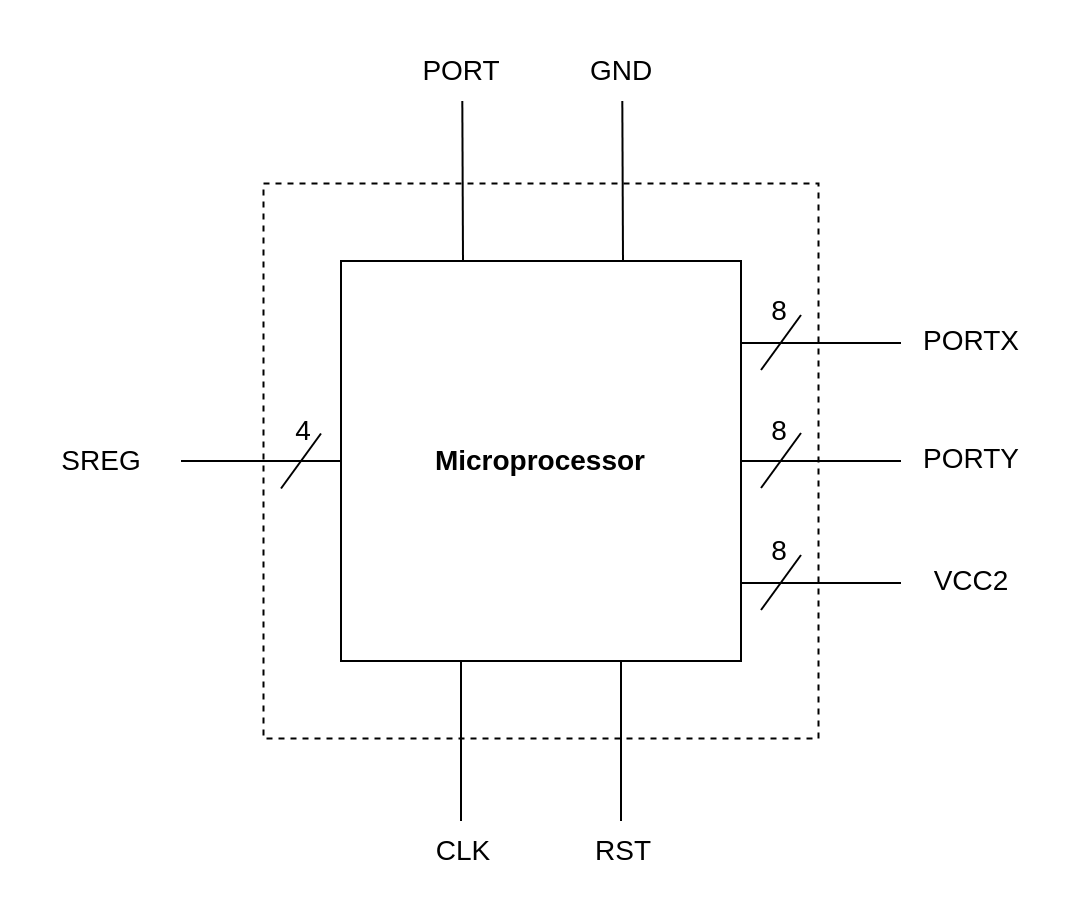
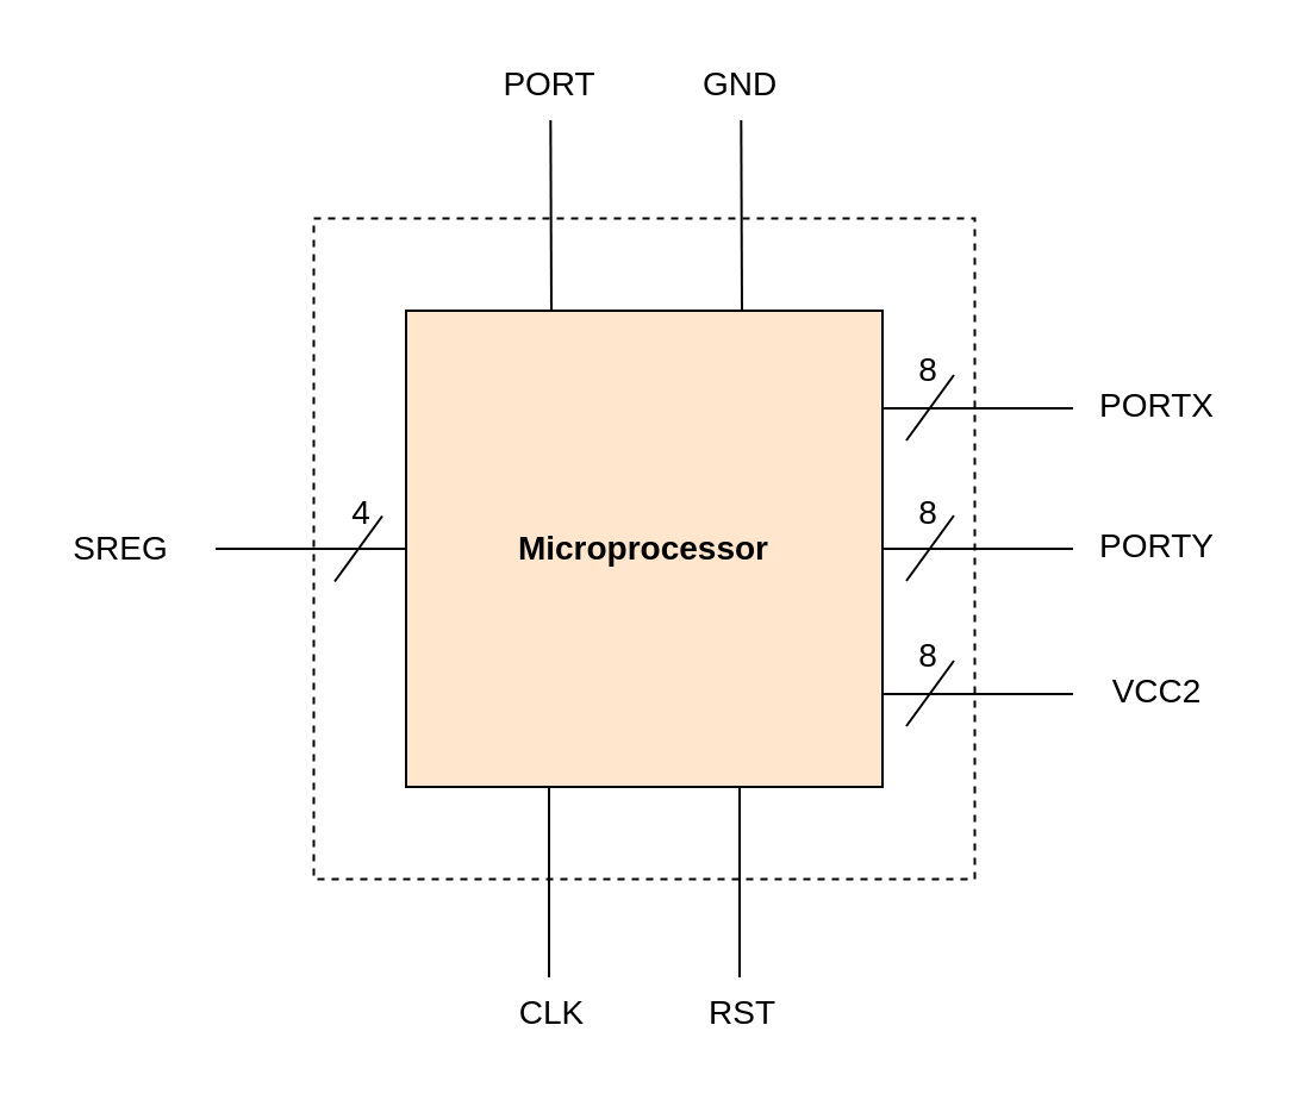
  <mxCell id="0" />
  <mxCell id="1" parent="0" />
  <mxCell id="2" value="" style="whiteSpace=wrap;html=1;aspect=fixed;fontSize=14;fillColor=none;dashed=1;" parent="1" vertex="1"><mxGeometry x="131.25" y="91.25" width="277.5" height="277.5" as="geometry" /></mxCell>
  <mxCell id="3" value="" style="endArrow=none;html=1;rounded=0;fontSize=14;" parent="1" edge="1"><mxGeometry width="50" height="50" relative="1" as="geometry"><mxPoint x="230" y="410" as="sourcePoint" /><mxPoint x="230" y="320" as="targetPoint" /></mxGeometry></mxCell>
  <mxCell id="4" value="" style="endArrow=none;html=1;rounded=0;fontSize=14;" parent="1" edge="1"><mxGeometry width="50" height="50" relative="1" as="geometry"><mxPoint x="310" y="410" as="sourcePoint" /><mxPoint x="310" y="320" as="targetPoint" /></mxGeometry></mxCell>
  <mxCell id="5" value="" style="endArrow=none;html=1;rounded=0;fontSize=14;entryX=0;entryY=0.5;entryDx=0;entryDy=0;" parent="1" target="6" edge="1"><mxGeometry width="50" height="50" relative="1" as="geometry"><mxPoint x="90" y="230" as="sourcePoint" /><mxPoint x="60" y="170" as="targetPoint" /></mxGeometry></mxCell>
- <mxCell id="6" value="&lt;b&gt;&lt;font style=&quot;font-size: 14px;&quot;&gt;Microprocessor&lt;/font&gt;&lt;/b&gt;" style="whiteSpace=wrap;html=1;aspect=fixed;" parent="1" vertex="1"><mxGeometry x="170" y="130" width="200" height="200" as="geometry" /></mxCell>
+ <mxCell id="6" value="&lt;b&gt;&lt;font style=&quot;font-size: 14px;&quot;&gt;Microprocessor&lt;/font&gt;&lt;/b&gt;" style="whiteSpace=wrap;html=1;aspect=fixed;fillColor=#ffe6cc;" parent="1" vertex="1"><mxGeometry x="170" y="130" width="200" height="200" as="geometry" /></mxCell>
  <mxCell id="7" value="CLK" style="text;html=1;align=center;verticalAlign=middle;resizable=0;points=[];autosize=1;strokeColor=none;fillColor=none;fontSize=14;" parent="1" vertex="1"><mxGeometry x="206" y="410" width="50" height="30" as="geometry" /></mxCell>
  <mxCell id="8" value="RST" style="text;html=1;align=center;verticalAlign=middle;resizable=0;points=[];autosize=1;strokeColor=none;fillColor=none;fontSize=14;" parent="1" vertex="1"><mxGeometry x="286" y="410" width="50" height="30" as="geometry" /></mxCell>
  <mxCell id="9" value="SREG" style="text;html=1;align=center;verticalAlign=middle;resizable=0;points=[];autosize=1;strokeColor=none;fillColor=none;fontSize=14;" parent="1" vertex="1"><mxGeometry x="20" y="215" width="60" height="30" as="geometry" /></mxCell>
  <mxCell id="10" value="" style="endArrow=none;html=1;rounded=0;fontSize=14;" parent="1" edge="1"><mxGeometry width="50" height="50" relative="1" as="geometry"><mxPoint x="140" y="243.75" as="sourcePoint" /><mxPoint x="160" y="216.25" as="targetPoint" /></mxGeometry></mxCell>
  <mxCell id="11" value="4" style="text;html=1;align=center;verticalAlign=middle;resizable=0;points=[];autosize=1;strokeColor=none;fillColor=none;fontSize=14;" parent="1" vertex="1"><mxGeometry x="136.25" y="200" width="30" height="30" as="geometry" /></mxCell>
  <mxCell id="12" value="" style="endArrow=none;html=1;rounded=0;fontSize=14;entryX=0;entryY=0.5;entryDx=0;entryDy=0;" parent="1" edge="1"><mxGeometry width="50" height="50" relative="1" as="geometry"><mxPoint x="370" y="171" as="sourcePoint" /><mxPoint x="450" y="171" as="targetPoint" /></mxGeometry></mxCell>
  <mxCell id="13" value="" style="endArrow=none;html=1;rounded=0;fontSize=14;entryX=0;entryY=0.5;entryDx=0;entryDy=0;" parent="1" edge="1"><mxGeometry width="50" height="50" relative="1" as="geometry"><mxPoint x="370" y="291" as="sourcePoint" /><mxPoint x="450" y="291" as="targetPoint" /></mxGeometry></mxCell>
  <mxCell id="14" value="" style="endArrow=none;html=1;rounded=0;fontSize=14;" parent="1" edge="1"><mxGeometry width="50" height="50" relative="1" as="geometry"><mxPoint x="380" y="184.5" as="sourcePoint" /><mxPoint x="400" y="157" as="targetPoint" /></mxGeometry></mxCell>
  <mxCell id="15" value="" style="endArrow=none;html=1;rounded=0;fontSize=14;" parent="1" edge="1"><mxGeometry width="50" height="50" relative="1" as="geometry"><mxPoint x="380" y="304.5" as="sourcePoint" /><mxPoint x="400" y="277" as="targetPoint" /></mxGeometry></mxCell>
  <mxCell id="16" value="8" style="text;html=1;align=center;verticalAlign=middle;resizable=0;points=[];autosize=1;strokeColor=none;fillColor=none;fontSize=14;" parent="1" vertex="1"><mxGeometry x="374" y="140" width="30" height="30" as="geometry" /></mxCell>
  <mxCell id="17" value="8" style="text;html=1;align=center;verticalAlign=middle;resizable=0;points=[];autosize=1;strokeColor=none;fillColor=none;fontSize=14;" parent="1" vertex="1"><mxGeometry x="374" y="260" width="30" height="30" as="geometry" /></mxCell>
  <mxCell id="18" value="PORTX" style="text;html=1;align=center;verticalAlign=middle;resizable=0;points=[];autosize=1;strokeColor=none;fillColor=none;fontSize=14;" parent="1" vertex="1"><mxGeometry x="450" y="155" width="70" height="30" as="geometry" /></mxCell>
  <mxCell id="19" value="VCC2" style="text;html=1;align=center;verticalAlign=middle;resizable=0;points=[];autosize=1;strokeColor=none;fillColor=none;fontSize=14;" parent="1" vertex="1"><mxGeometry x="450" y="275" width="70" height="30" as="geometry" /></mxCell>
  <mxCell id="20" value="" style="endArrow=none;html=1;rounded=0;fontSize=14;" parent="1" edge="1"><mxGeometry width="50" height="50" relative="1" as="geometry"><mxPoint x="311" y="130" as="sourcePoint" /><mxPoint x="310.66" y="50" as="targetPoint" /></mxGeometry></mxCell>
  <mxCell id="21" value="" style="endArrow=none;html=1;rounded=0;fontSize=14;" parent="1" edge="1"><mxGeometry width="50" height="50" relative="1" as="geometry"><mxPoint x="231" y="130" as="sourcePoint" /><mxPoint x="230.66" y="50" as="targetPoint" /></mxGeometry></mxCell>
  <mxCell id="22" value="PORT" style="text;html=1;align=center;verticalAlign=middle;resizable=0;points=[];autosize=1;strokeColor=none;fillColor=none;fontSize=14;" parent="1" vertex="1"><mxGeometry x="205" y="20" width="50" height="30" as="geometry" /></mxCell>
  <mxCell id="23" value="GND" style="text;html=1;align=center;verticalAlign=middle;resizable=0;points=[];autosize=1;strokeColor=none;fillColor=none;fontSize=14;" parent="1" vertex="1"><mxGeometry x="285" y="20" width="50" height="30" as="geometry" /></mxCell>
  <mxCell id="24" value="" style="endArrow=none;html=1;rounded=0;fontSize=14;entryX=0;entryY=0.5;entryDx=0;entryDy=0;" parent="1" edge="1"><mxGeometry width="50" height="50" relative="1" as="geometry"><mxPoint x="370" y="230" as="sourcePoint" /><mxPoint x="450" y="230" as="targetPoint" /></mxGeometry></mxCell>
  <mxCell id="25" value="" style="endArrow=none;html=1;rounded=0;fontSize=14;" parent="1" edge="1"><mxGeometry width="50" height="50" relative="1" as="geometry"><mxPoint x="380" y="243.5" as="sourcePoint" /><mxPoint x="400" y="216" as="targetPoint" /></mxGeometry></mxCell>
  <mxCell id="26" value="8" style="text;html=1;align=center;verticalAlign=middle;resizable=0;points=[];autosize=1;strokeColor=none;fillColor=none;fontSize=14;" parent="1" vertex="1"><mxGeometry x="374" y="200" width="30" height="30" as="geometry" /></mxCell>
  <mxCell id="27" value="PORTY" style="text;html=1;align=center;verticalAlign=middle;resizable=0;points=[];autosize=1;strokeColor=none;fillColor=none;fontSize=14;" parent="1" vertex="1"><mxGeometry x="450" y="214" width="70" height="30" as="geometry" /></mxCell>
